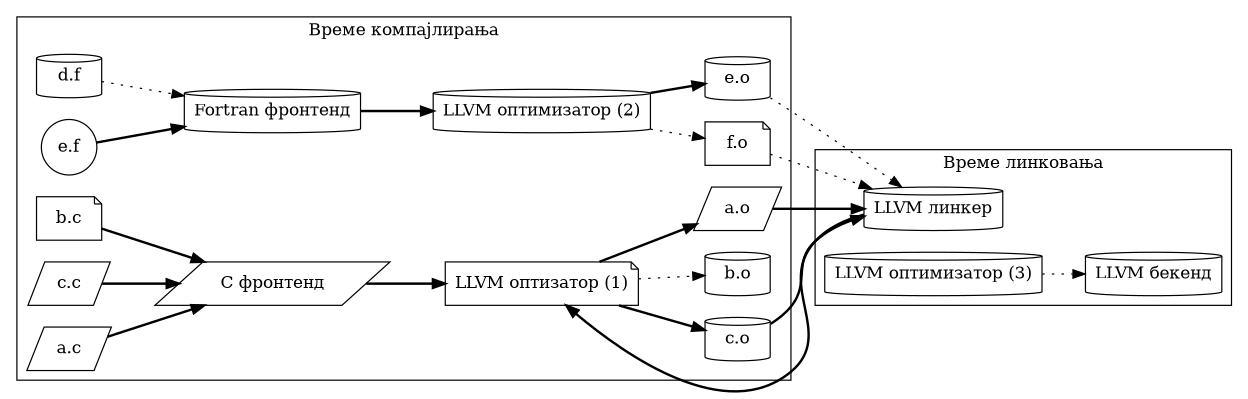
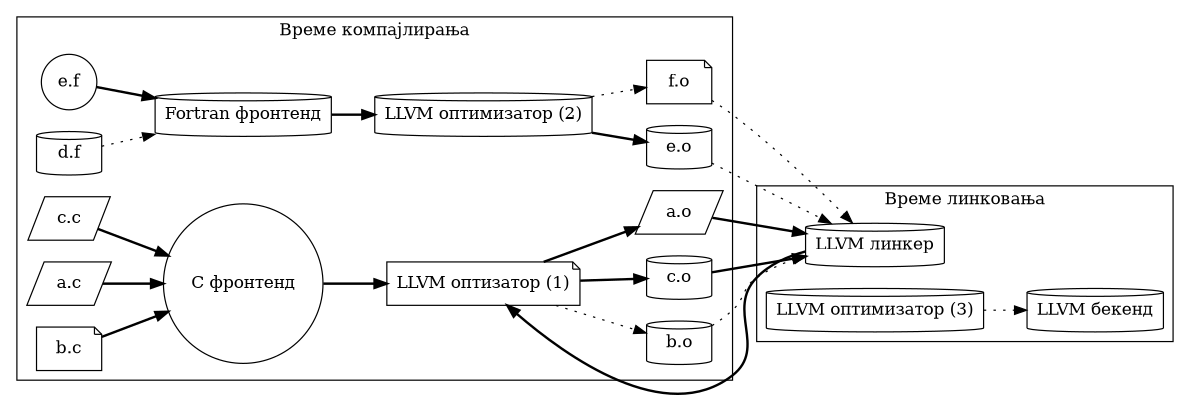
  digraph {
    rankdir=LR
    node [shape=cylinder]
    edge [style=bold]
-   n1 [label="C фронтенд" shape=parallelogram]
+   n1 [label="C фронтенд" shape=circle]
    n2 [label="LLVM оптизатор (1)" shape=note]
    "a.c" [shape=parallelogram]
    "b.c" [shape=note]
    "c.c" [shape=parallelogram]
    "a.o" [shape=parallelogram]
    "b.o"
    "c.o"
    n9 [label="Fortran фронтенд"]
    n10 [label="LLVM оптимизатор (2)"]
    "d.f"
    "e.f" [shape=circle]
    "f.o" [shape=note]
    "e.o"
    n15 [label="LLVM линкер"]
    n16 [label="LLVM оптимизатор (3)"]
    n17 [label="LLVM бекенд"]
    subgraph cluster_1 {
      label="Време компајлирања"
      n1
      n2
      "a.c"
      "b.c"
      "c.c"
      "a.o"
      "b.o"
      "c.o"
      n9
      n10
      "d.f"
      "e.f"
      "f.o"
      "e.o"
    }
    subgraph cluster_2 {
      label="Време линковања"
      n15
      n16
      n17
    }
    n1 -> n2
    n2 -> "a.o"
    n2 -> "b.o" [style=dotted]
    n2 -> "c.o"
    "a.c" -> n1
    "b.c" -> n1
    "c.c" -> n1
    "a.o" -> n15
+   "b.o" -> n15 [style=dotted]
    "c.o" -> n15
    n9 -> n10
    n10 -> "f.o" [style=dotted]
    n10 -> "e.o"
    "d.f" -> n9 [style=dotted]
    "e.f" -> n9
    "f.o" -> n15 [style=dotted]
    "e.o" -> n15 [style=dotted]
    n15 -> n2
    n16 -> n17 [style=dotted]
  }
